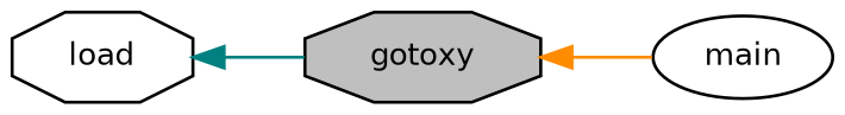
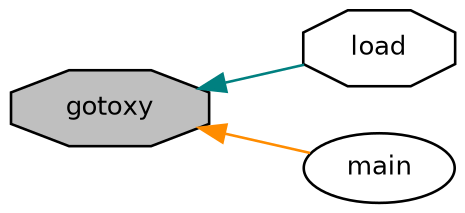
  digraph {
    rankdir=LR
    node [color=black fillcolor=white fontname=Helvetica fontsize=10 shape=octagon style=filled]
    edge [dir=back fontname=Helvetica fontsize=10 labelfontname=Helvetica labelfontsize=10 style=solid]
    n1 [fillcolor=grey75 fontcolor=black height=0.2 label=gotoxy width=0.4]
    n2 [height=0.2 label=load width=0.4]
    n3 [height=0.2 label=main shape=ellipse width=0.4]
-   n2 -> n1 [color=teal]
+   n1 -> n2 [color=teal]
    n1 -> n3 [color=darkorange]
  }
